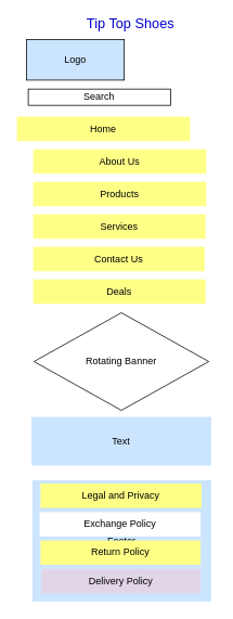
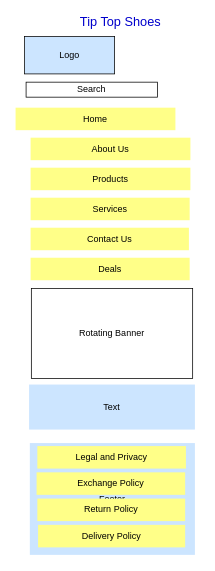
  <mxCell id="0" />
  <mxCell id="1" parent="0" />
  <mxCell id="2" value="Search" style="rounded=0;whiteSpace=wrap;html=1;" parent="1" vertex="1"><mxGeometry x="34" y="109" width="175" height="20" as="geometry" /></mxCell>
  <mxCell id="3" value="Home" style="rounded=0;whiteSpace=wrap;html=1;strokeColor=none;fillColor=#ffff88;" parent="1" vertex="1"><mxGeometry x="20" y="143" width="213" height="30" as="geometry" /></mxCell>
  <mxCell id="4" value="About Us" style="rounded=0;whiteSpace=wrap;html=1;strokeColor=none;fillColor=#ffff88;" parent="1" vertex="1"><mxGeometry x="40" y="183" width="213" height="30" as="geometry" /></mxCell>
  <mxCell id="5" value="Contact Us" style="rounded=0;whiteSpace=wrap;html=1;strokeColor=none;fillColor=#ffff88;" parent="1" vertex="1"><mxGeometry x="40" y="303" width="211" height="30" as="geometry" /></mxCell>
  <mxCell id="6" value="Deals" style="rounded=0;whiteSpace=wrap;html=1;strokeColor=none;fillColor=#ffff88;" parent="1" vertex="1"><mxGeometry x="40" y="343" width="212" height="30" as="geometry" /></mxCell>
- <mxCell id="7" value="Rotating Banner" style="rhombus;whiteSpace=wrap;html=1;" parent="1" vertex="1"><mxGeometry x="41" y="384" width="215" height="120" as="geometry" /></mxCell>
+ <mxCell id="7" value="Rotating Banner" style="rounded=0;whiteSpace=wrap;html=1;" parent="1" vertex="1"><mxGeometry x="41" y="384" width="215" height="120" as="geometry" /></mxCell>
  <mxCell id="8" value="Logo" style="rounded=0;whiteSpace=wrap;html=1;fillColor=#cce5ff;" parent="1" vertex="1"><mxGeometry x="32" y="48" width="120" height="50" as="geometry" /></mxCell>
  <mxCell id="9" value="Footer" style="rounded=0;whiteSpace=wrap;html=1;strokeColor=none;fillColor=#cce5ff;" parent="1" vertex="1"><mxGeometry x="39" y="590" width="220" height="149" as="geometry" /></mxCell>
  <mxCell id="10" value="Tip Top Shoes" style="rounded=0;whiteSpace=wrap;html=1;strokeColor=none;fontColor=#0000CC;fontSize=17;" parent="1" vertex="1"><mxGeometry x="56" y="20" width="207.5" height="20" as="geometry" /></mxCell>
  <mxCell id="11" value="Products" style="rounded=0;whiteSpace=wrap;html=1;strokeColor=none;fillColor=#ffff88;" parent="1" vertex="1"><mxGeometry x="40" y="223" width="213" height="30" as="geometry" /></mxCell>
  <mxCell id="12" value="Services" style="rounded=0;whiteSpace=wrap;html=1;strokeColor=none;fillColor=#ffff88;" parent="1" vertex="1"><mxGeometry x="40" y="263" width="212" height="30" as="geometry" /></mxCell>
  <mxCell id="13" value="Legal and Privacy" style="rounded=0;whiteSpace=wrap;html=1;strokeColor=none;fillColor=#ffff88;" parent="1" vertex="1"><mxGeometry x="49" y="594" width="198" height="30" as="geometry" /></mxCell>
  <mxCell id="14" value="Return Policy" style="rounded=0;whiteSpace=wrap;html=1;strokeColor=none;fillColor=#ffff88;" parent="1" vertex="1"><mxGeometry x="49" y="664" width="197" height="30" as="geometry" /></mxCell>
- <mxCell id="15" value="Exchange Policy" style="rounded=0;whiteSpace=wrap;html=1;strokeColor=none;fillColor=#ffffff;" parent="1" vertex="1"><mxGeometry x="48" y="629" width="198" height="30" as="geometry" /></mxCell>
- <mxCell id="16" value="Delivery Policy" style="rounded=0;whiteSpace=wrap;html=1;strokeColor=none;fillColor=#e1d5e7;" parent="1" vertex="1"><mxGeometry x="50" y="699" width="196" height="30" as="geometry" /></mxCell>
+ <mxCell id="15" value="Exchange Policy" style="rounded=0;whiteSpace=wrap;html=1;strokeColor=none;fillColor=#ffff88;" parent="1" vertex="1"><mxGeometry x="48" y="629" width="198" height="30" as="geometry" /></mxCell>
+ <mxCell id="16" value="Delivery Policy" style="rounded=0;whiteSpace=wrap;html=1;strokeColor=none;fillColor=#ffff88;" parent="1" vertex="1"><mxGeometry x="50" y="699" width="196" height="30" as="geometry" /></mxCell>
  <mxCell id="17" value="Text" style="rounded=0;whiteSpace=wrap;html=1;strokeColor=none;fillColor=#cce5ff;" parent="1" vertex="1"><mxGeometry x="38" y="512" width="221" height="60" as="geometry" /></mxCell>
